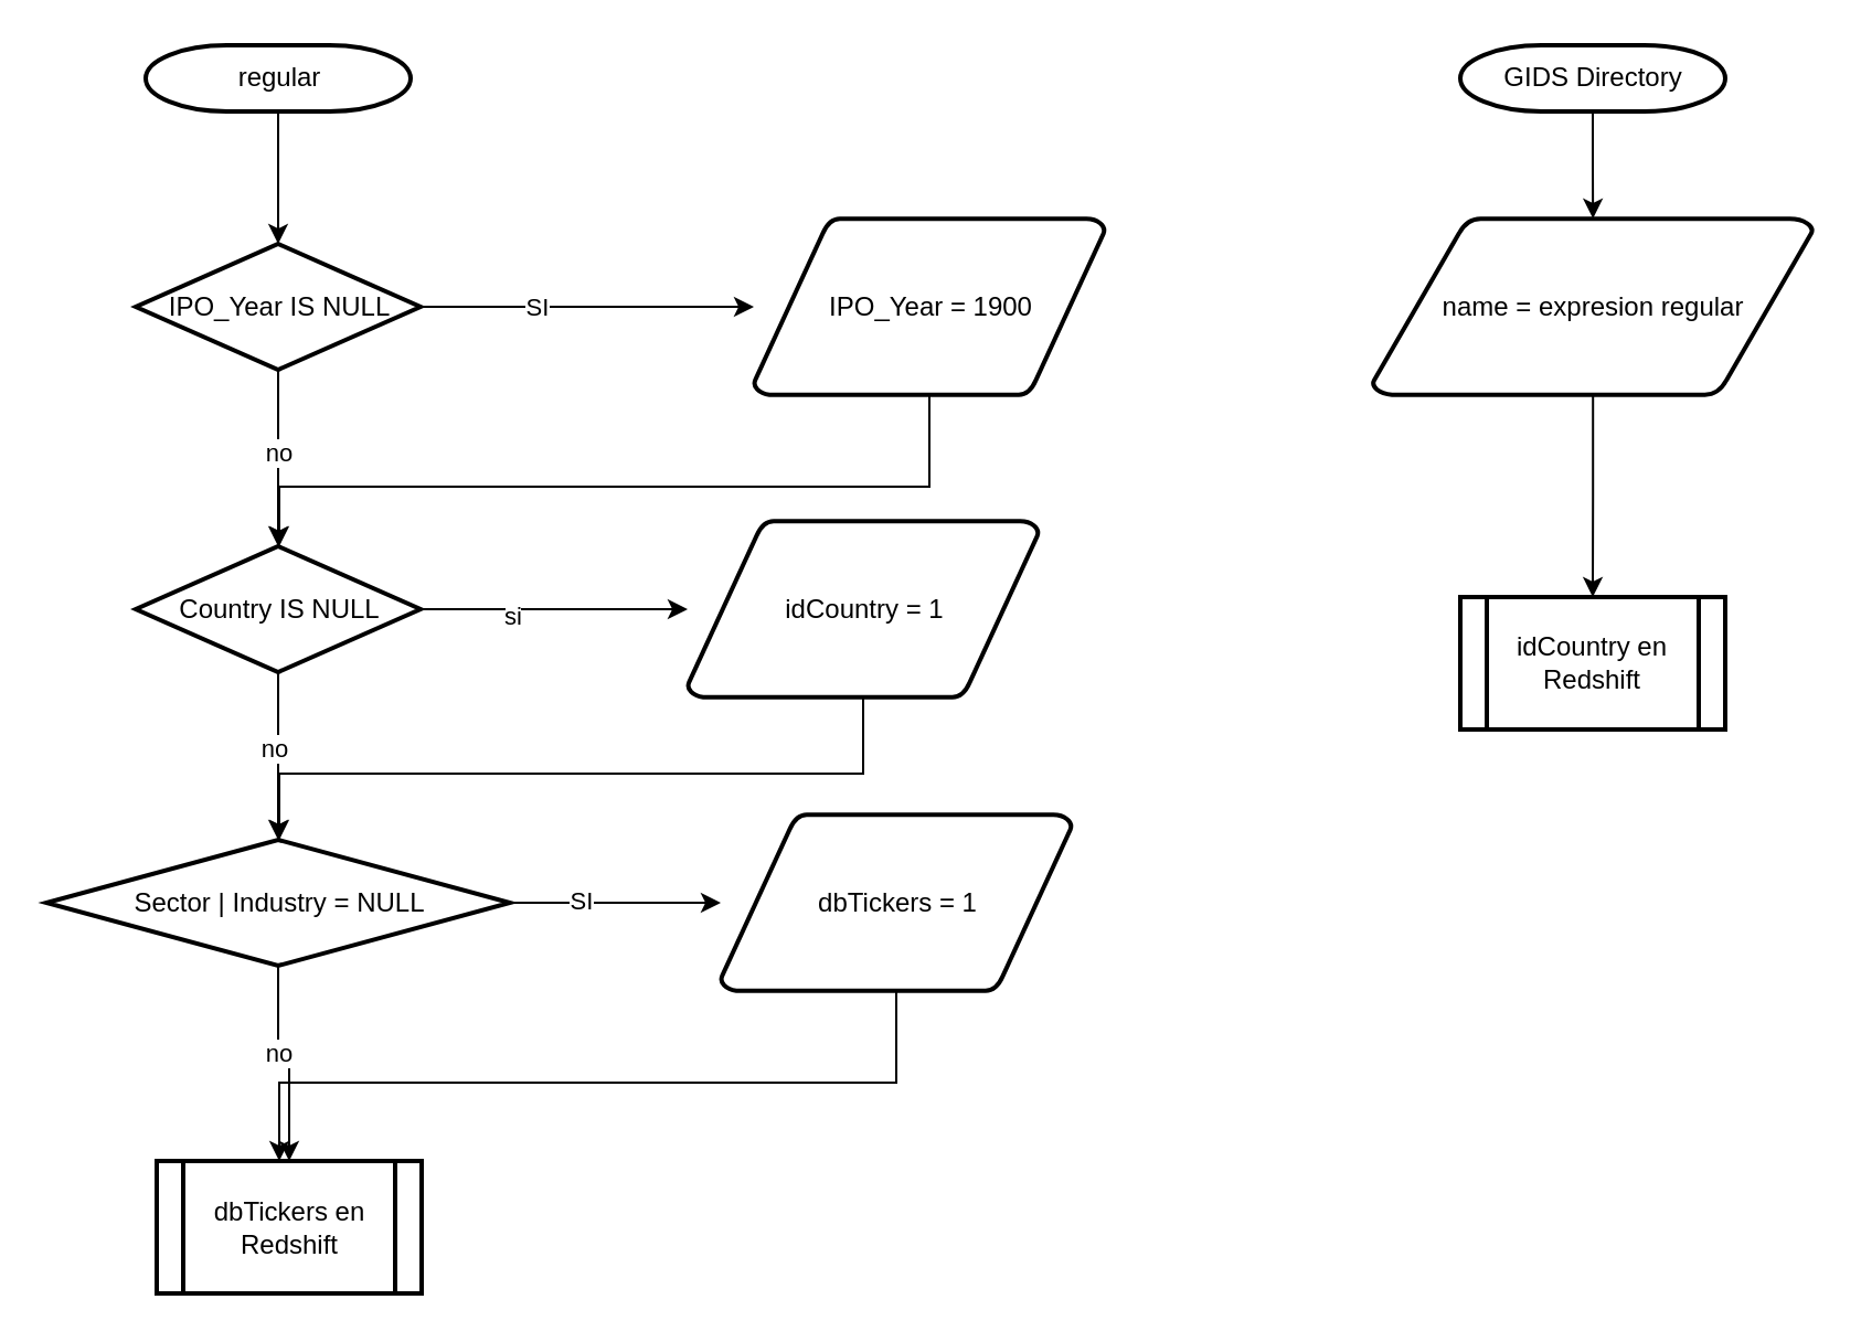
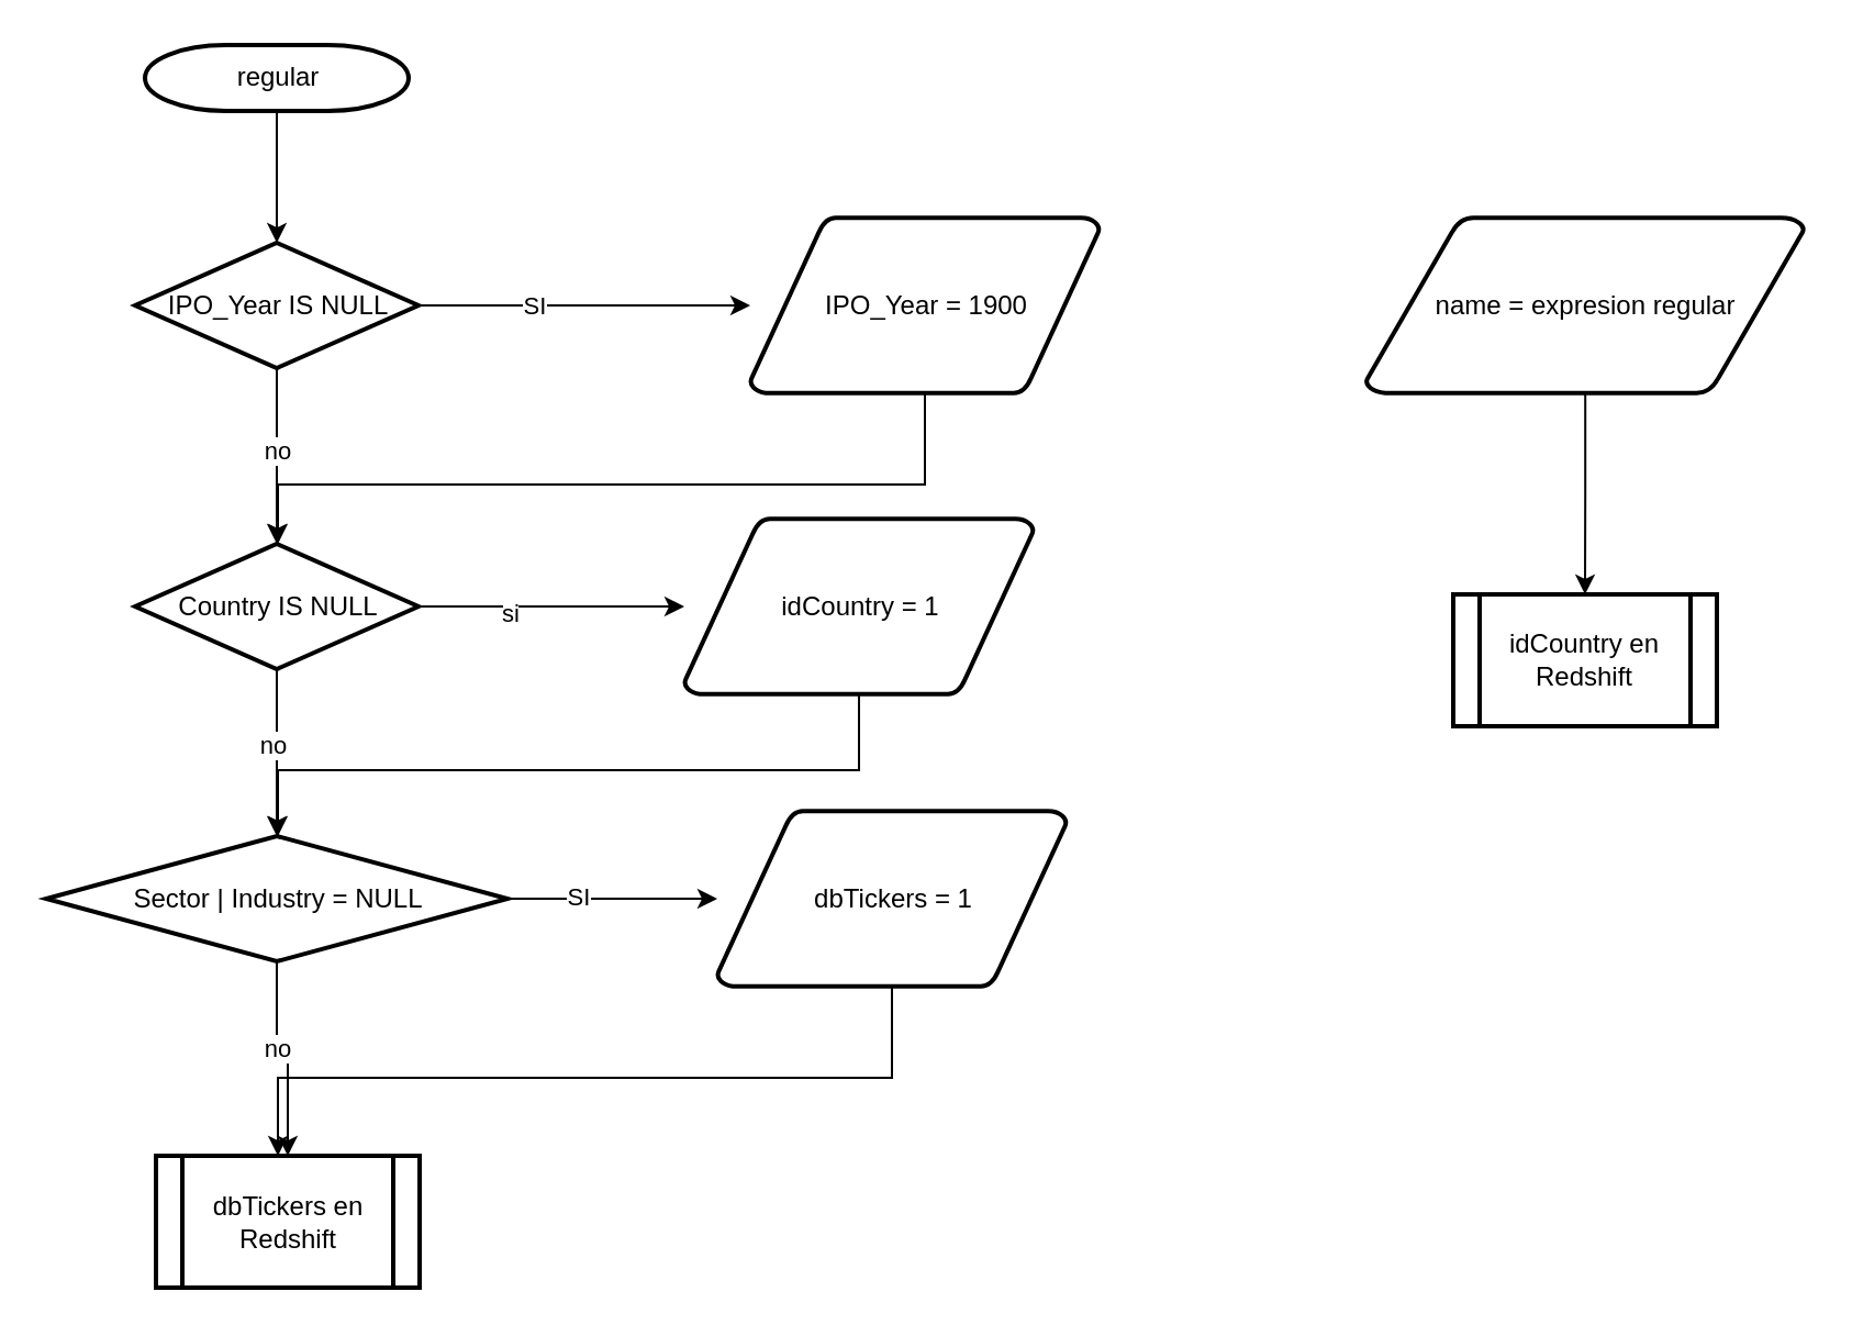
  <mxCell id="0" />
  <mxCell id="1" parent="0" />
  <mxCell id="2" style="edgeStyle=orthogonalEdgeStyle;rounded=0;orthogonalLoop=1;jettySize=auto;html=1;" edge="1" parent="1" source="3" target="8"><mxGeometry relative="1" as="geometry" /></mxCell>
  <mxCell id="3" value="regular" style="shape=mxgraph.flowchart.terminator;strokeWidth=2;gradientColor=none;gradientDirection=north;fontStyle=0;html=1;" parent="1" vertex="1"><mxGeometry x="65.5" y="20" width="120" height="30" as="geometry" /></mxCell>
  <mxCell id="4" style="edgeStyle=orthogonalEdgeStyle;rounded=0;orthogonalLoop=1;jettySize=auto;html=1;" edge="1" parent="1" source="8" target="10"><mxGeometry relative="1" as="geometry" /></mxCell>
  <mxCell id="5" value="SI" style="edgeLabel;html=1;align=center;verticalAlign=middle;resizable=0;points=[];" vertex="1" connectable="0" parent="4"><mxGeometry x="-0.311" y="1" relative="1" as="geometry"><mxPoint y="1" as="offset" /></mxGeometry></mxCell>
  <mxCell id="6" value="" style="edgeStyle=orthogonalEdgeStyle;rounded=0;orthogonalLoop=1;jettySize=auto;html=1;" edge="1" parent="1" source="8" target="15"><mxGeometry relative="1" as="geometry" /></mxCell>
  <mxCell id="7" value="no" style="edgeLabel;html=1;align=center;verticalAlign=middle;resizable=0;points=[];" vertex="1" connectable="0" parent="6"><mxGeometry x="-0.075" relative="1" as="geometry"><mxPoint as="offset" /></mxGeometry></mxCell>
  <mxCell id="8" value="IPO_Year IS NULL" style="shape=mxgraph.flowchart.decision;strokeWidth=2;gradientColor=none;gradientDirection=north;fontStyle=0;html=1;" vertex="1" parent="1"><mxGeometry x="61" y="110" width="129" height="57" as="geometry" /></mxCell>
  <mxCell id="9" style="edgeStyle=orthogonalEdgeStyle;rounded=0;orthogonalLoop=1;jettySize=auto;html=1;" edge="1" parent="1" source="10" target="15"><mxGeometry relative="1" as="geometry"><Array as="points"><mxPoint x="421" y="220" /><mxPoint x="126" y="220" /></Array></mxGeometry></mxCell>
  <mxCell id="10" value="IPO_Year = 1900" style="shape=mxgraph.flowchart.data;strokeWidth=2;gradientColor=none;gradientDirection=north;fontStyle=0;html=1;" vertex="1" parent="1"><mxGeometry x="341" y="98.5" width="159" height="80" as="geometry" /></mxCell>
  <mxCell id="11" style="edgeStyle=orthogonalEdgeStyle;rounded=0;orthogonalLoop=1;jettySize=auto;html=1;" edge="1" parent="1" source="15" target="17"><mxGeometry relative="1" as="geometry" /></mxCell>
  <mxCell id="12" value="si" style="edgeLabel;html=1;align=center;verticalAlign=middle;resizable=0;points=[];" vertex="1" connectable="0" parent="11"><mxGeometry x="-0.322" y="-2" relative="1" as="geometry"><mxPoint y="1" as="offset" /></mxGeometry></mxCell>
  <mxCell id="13" value="" style="edgeStyle=orthogonalEdgeStyle;rounded=0;orthogonalLoop=1;jettySize=auto;html=1;" edge="1" parent="1" source="15" target="22"><mxGeometry relative="1" as="geometry" /></mxCell>
  <mxCell id="14" value="no" style="edgeLabel;html=1;align=center;verticalAlign=middle;resizable=0;points=[];" vertex="1" connectable="0" parent="13"><mxGeometry x="-0.105" y="-2" relative="1" as="geometry"><mxPoint as="offset" /></mxGeometry></mxCell>
  <mxCell id="15" value="Country IS NULL" style="shape=mxgraph.flowchart.decision;strokeWidth=2;gradientColor=none;gradientDirection=north;fontStyle=0;html=1;" vertex="1" parent="1"><mxGeometry x="61" y="247" width="129" height="57" as="geometry" /></mxCell>
  <mxCell id="16" style="edgeStyle=orthogonalEdgeStyle;rounded=0;orthogonalLoop=1;jettySize=auto;html=1;" edge="1" parent="1" source="17" target="22"><mxGeometry relative="1" as="geometry"><Array as="points"><mxPoint x="391" y="350" /><mxPoint x="126" y="350" /></Array></mxGeometry></mxCell>
  <mxCell id="17" value="idCountry = 1" style="shape=mxgraph.flowchart.data;strokeWidth=2;gradientColor=none;gradientDirection=north;fontStyle=0;html=1;" vertex="1" parent="1"><mxGeometry x="311" y="235.5" width="159" height="80" as="geometry" /></mxCell>
  <mxCell id="18" style="edgeStyle=orthogonalEdgeStyle;rounded=0;orthogonalLoop=1;jettySize=auto;html=1;" edge="1" parent="1" source="22" target="24"><mxGeometry relative="1" as="geometry" /></mxCell>
  <mxCell id="19" value="SI" style="edgeLabel;html=1;align=center;verticalAlign=middle;resizable=0;points=[];" vertex="1" connectable="0" parent="18"><mxGeometry x="-0.355" y="2" relative="1" as="geometry"><mxPoint x="1" y="1" as="offset" /></mxGeometry></mxCell>
  <mxCell id="20" value="" style="edgeStyle=orthogonalEdgeStyle;rounded=0;orthogonalLoop=1;jettySize=auto;html=1;" edge="1" parent="1" source="22" target="25"><mxGeometry relative="1" as="geometry" /></mxCell>
  <mxCell id="21" value="no" style="edgeLabel;html=1;align=center;verticalAlign=middle;resizable=0;points=[];" vertex="1" connectable="0" parent="20"><mxGeometry x="-0.057" y="5" relative="1" as="geometry"><mxPoint as="offset" /></mxGeometry></mxCell>
  <mxCell id="22" value="Sector | Industry = NULL" style="shape=mxgraph.flowchart.decision;strokeWidth=2;gradientColor=none;gradientDirection=north;fontStyle=0;html=1;" vertex="1" parent="1"><mxGeometry x="20.5" y="380" width="210" height="57" as="geometry" /></mxCell>
  <mxCell id="23" style="edgeStyle=orthogonalEdgeStyle;rounded=0;orthogonalLoop=1;jettySize=auto;html=1;" edge="1" parent="1" source="24" target="25"><mxGeometry relative="1" as="geometry"><Array as="points"><mxPoint x="406" y="490" /><mxPoint x="126" y="490" /></Array></mxGeometry></mxCell>
  <mxCell id="24" value="dbTickers = 1" style="shape=mxgraph.flowchart.data;strokeWidth=2;gradientColor=none;gradientDirection=north;fontStyle=0;html=1;" vertex="1" parent="1"><mxGeometry x="326" y="368.5" width="159" height="80" as="geometry" /></mxCell>
  <mxCell id="25" value="dbTickers en Redshift" style="shape=process;whiteSpace=wrap;html=1;backgroundOutline=1;strokeWidth=2;gradientColor=none;gradientDirection=north;fontStyle=0;" vertex="1" parent="1"><mxGeometry x="70.5" y="525.5" width="120" height="60" as="geometry" /></mxCell>
- <mxCell id="26" style="edgeStyle=orthogonalEdgeStyle;rounded=0;orthogonalLoop=1;jettySize=auto;html=1;" edge="1" parent="1" source="27" target="29"><mxGeometry relative="1" as="geometry" /></mxCell>
- <mxCell id="27" value="GIDS Directory" style="shape=mxgraph.flowchart.terminator;strokeWidth=2;gradientColor=none;gradientDirection=north;fontStyle=0;html=1;" vertex="1" parent="1"><mxGeometry x="661" y="20" width="120" height="30" as="geometry" /></mxCell>
  <mxCell id="28" style="edgeStyle=orthogonalEdgeStyle;rounded=0;orthogonalLoop=1;jettySize=auto;html=1;" edge="1" parent="1" source="29" target="30"><mxGeometry relative="1" as="geometry" /></mxCell>
  <mxCell id="29" value="name = expresion regular" style="shape=mxgraph.flowchart.data;strokeWidth=2;gradientColor=none;gradientDirection=north;fontStyle=0;html=1;" vertex="1" parent="1"><mxGeometry x="621.25" y="98.5" width="199.5" height="80" as="geometry" /></mxCell>
  <mxCell id="30" value="idCountry en Redshift" style="shape=process;whiteSpace=wrap;html=1;backgroundOutline=1;strokeWidth=2;gradientColor=none;gradientDirection=north;fontStyle=0;" vertex="1" parent="1"><mxGeometry x="661" y="270" width="120" height="60" as="geometry" /></mxCell>
